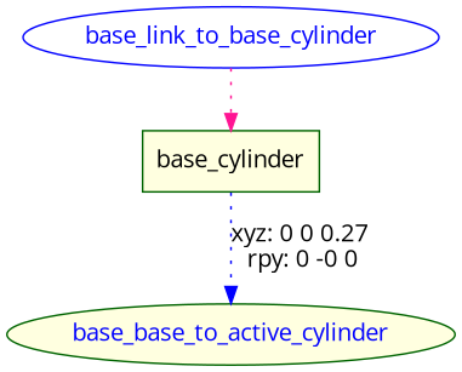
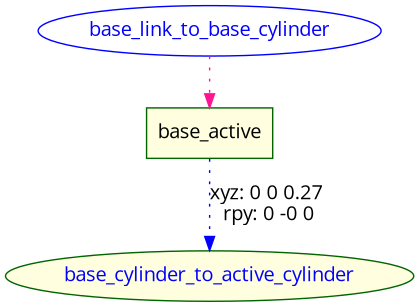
  digraph {
    fontname="Open Sans"
    node [color=darkgreen fillcolor=lightyellow fontcolor=blue fontname="Open Sans" shape=ellipse style=filled]
    edge [fontname="Open Sans" style=dotted]
    base_link_to_base_cylinder [color=blue fillcolor=white]
-   n2 [label=base_cylinder shape=box fontcolor=""]
-   base_cylinder_to_active_cylinder [label=base_base_to_active_cylinder]
+   n2 [label=base_active shape=box fontcolor=""]
+   base_cylinder_to_active_cylinder
    base_link_to_base_cylinder -> n2 [color=deeppink]
    n2 -> base_cylinder_to_active_cylinder [color=blue label="xyz: 0 0 0.27 \nrpy: 0 -0 0"]
  }
